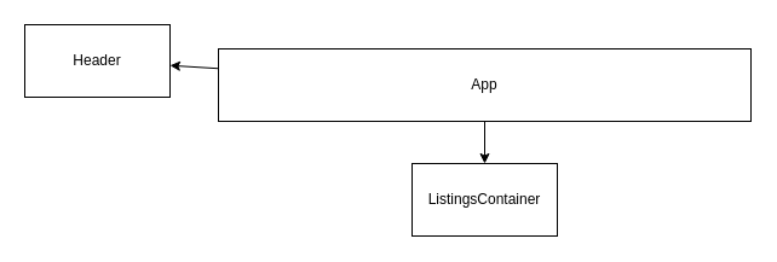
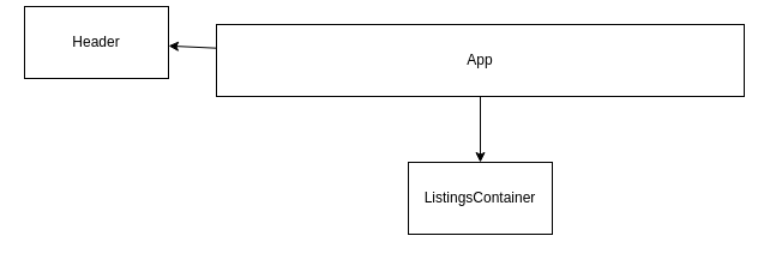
  <mxCell id="0" />
  <mxCell id="1" parent="0" />
  <mxCell id="2" value="" style="edgeStyle=none;html=1;" edge="1" parent="1" source="4" target="5"><mxGeometry relative="1" as="geometry" /></mxCell>
  <mxCell id="3" value="" style="edgeStyle=none;html=1;" edge="1" parent="1" source="4" target="6"><mxGeometry relative="1" as="geometry" /></mxCell>
- <mxCell id="4" value="App" style="whiteSpace=wrap;html=1;" vertex="1" parent="1"><mxGeometry x="180" y="40" width="440" height="60" as="geometry" /></mxCell>
- <mxCell id="5" value="Header" style="whiteSpace=wrap;html=1;" vertex="1" parent="1"><mxGeometry x="20" y="20" width="120" height="60" as="geometry" /></mxCell>
+ <mxCell id="4" value="App" style="whiteSpace=wrap;html=1;" vertex="1" parent="1"><mxGeometry x="180" y="20" width="440" height="60" as="geometry" /></mxCell>
+ <mxCell id="5" value="Header" style="whiteSpace=wrap;html=1;" vertex="1" parent="1"><mxGeometry x="20" y="5" width="120" height="60" as="geometry" /></mxCell>
  <mxCell id="6" value="ListingsContainer" style="whiteSpace=wrap;html=1;" vertex="1" parent="1"><mxGeometry x="340" y="135" width="120" height="60" as="geometry" /></mxCell>
